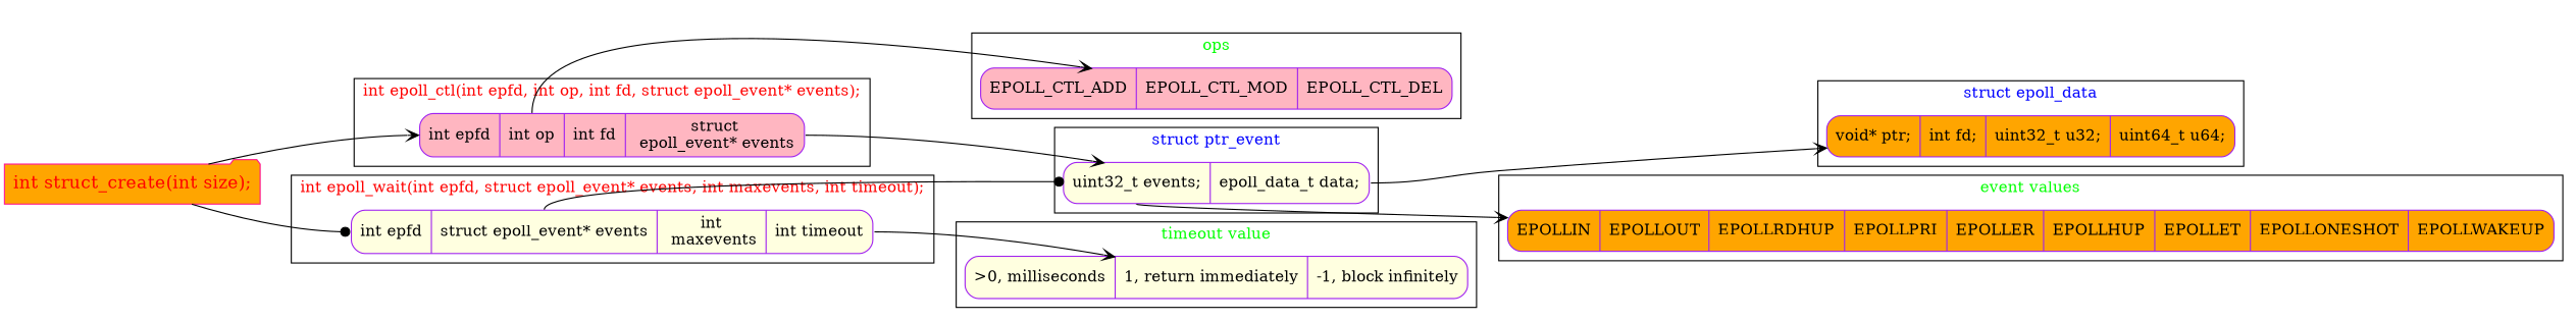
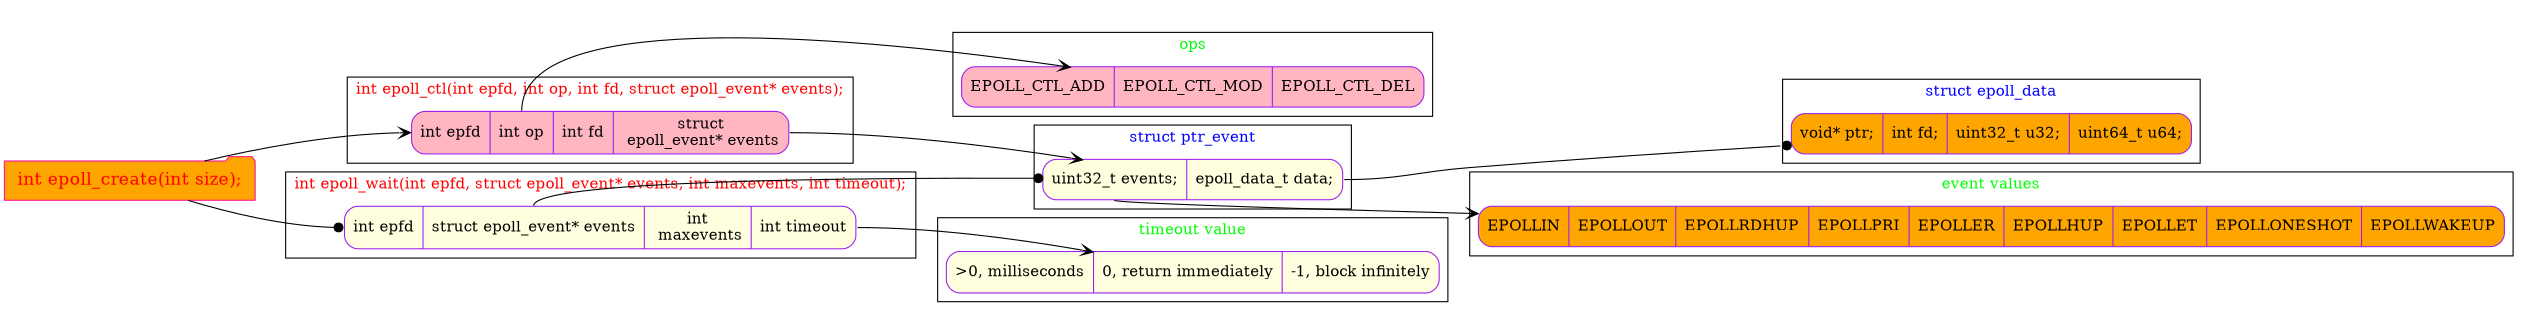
  digraph {
    rankdir=LR
    node [color=purple fillcolor=lightyellow shape=record style="rounded,filled"]
    edge [arrowhead=vee tailport=f1]
    n1 [fillcolor=lightpink label="{<f0> int epfd|<f1> int op|int fd|<f2>struct\n        epoll_event* events}"]
    n2 [label="{<f0> int epfd|<f1> struct epoll_event* events|int\n        maxevents|<f3> int timeout}"]
    n3 [label="{<f0> uint32_t events;|<f1> epoll_data_t data;}"]
    n4 [fillcolor=orange label="{void* ptr;|int fd;|uint32_t u32;|uint64_t u64;}"]
    n5 [fillcolor=orange label="{EPOLLIN|EPOLLOUT|EPOLLRDHUP|EPOLLPRI|EPOLLER|EPOLLHUP|EPOLLET|EPOLLONESHOT|EPOLLWAKEUP}"]
    n6 [fillcolor=lightpink label="{EPOLL_CTL_ADD|EPOLL_CTL_MOD|EPOLL_CTL_DEL}"]
-   n7 [label="{\>0, milliseconds|1, return immediately|-1, block infinitely}"]
-   n8 [color=deeppink fillcolor=orange fontcolor=red fontsize=16 label="int struct_create(int size);" shape=folder]
+   n7 [label="{\>0, milliseconds|0, return immediately|-1, block infinitely}"]
+   n8 [color=deeppink fillcolor=orange fontcolor=red fontsize=16 label="int epoll_create(int size);" shape=folder]
    subgraph cluster_1 {
      fontcolor=red
      label="int epoll_ctl(int epfd, int op, int fd, struct epoll_event* events);"
      n1
    }
    subgraph cluster_2 {
      fontcolor=red
      label="int epoll_wait(int epfd, struct epoll_event* events, int maxevents, int timeout);"
      n2
    }
    subgraph cluster_3 {
      fontcolor=blue
      label="struct ptr_event"
      n3
    }
    subgraph cluster_4 {
      fontcolor=blue
      label="struct epoll_data"
      n4
    }
    subgraph cluster_5 {
      fontcolor=green
      label="event values"
      n5
    }
    subgraph cluster_6 {
      fontcolor=green
      label=ops
      n6
    }
    subgraph cluster_7 {
      fontcolor=green
      label="timeout value"
      n7
    }
    n1 -> n3 [tailport=f2]
    n1 -> n6
    n2 -> n3 [arrowhead=dot]
    n2 -> n7 [tailport=f3]
-   n3 -> n4
+   n3 -> n4 [arrowhead=dot]
    n3 -> n5 [tailport=f0]
    n8 -> n1 [headport=f0]
    n8 -> n2 [arrowhead=dot headport=f0]
  }
